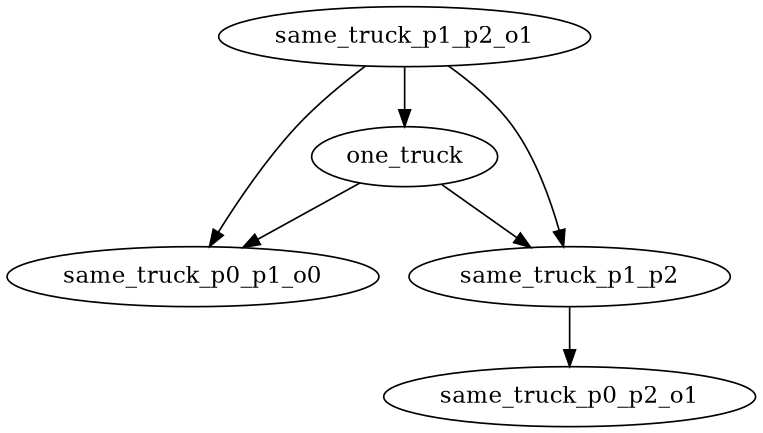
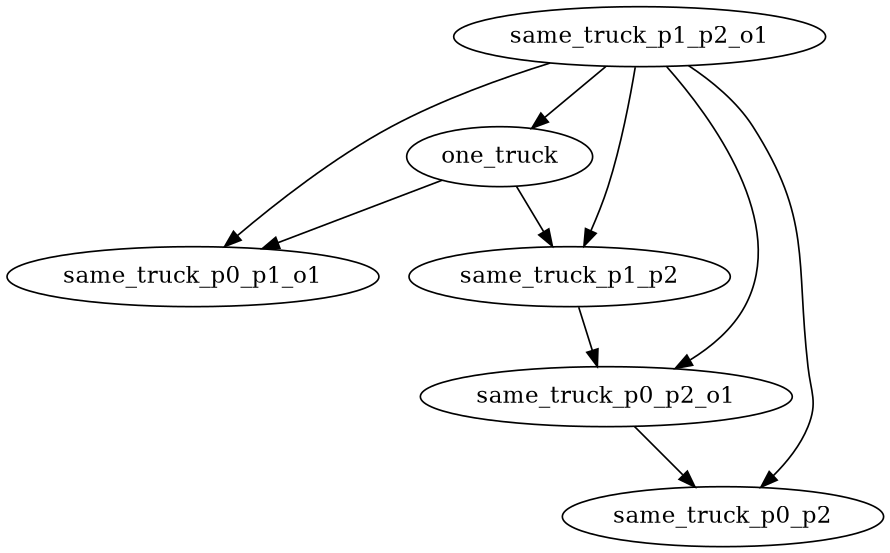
  digraph {
    one_truck
-   same_truck_p0_p1_o1 [label=same_truck_p0_p1_o0]
+   same_truck_p0_p1_o1
    same_truck_p1_p2
    same_truck_p0_p2_o1
+   same_truck_p0_p2
    same_truck_p1_p2_o1
    one_truck -> same_truck_p0_p1_o1
    one_truck -> same_truck_p1_p2
    same_truck_p1_p2 -> same_truck_p0_p2_o1
+   same_truck_p0_p2_o1 -> same_truck_p0_p2
    same_truck_p1_p2_o1 -> one_truck
    same_truck_p1_p2_o1 -> same_truck_p0_p1_o1
    same_truck_p1_p2_o1 -> same_truck_p1_p2
+   same_truck_p1_p2_o1 -> same_truck_p0_p2_o1
+   same_truck_p1_p2_o1 -> same_truck_p0_p2
  }
